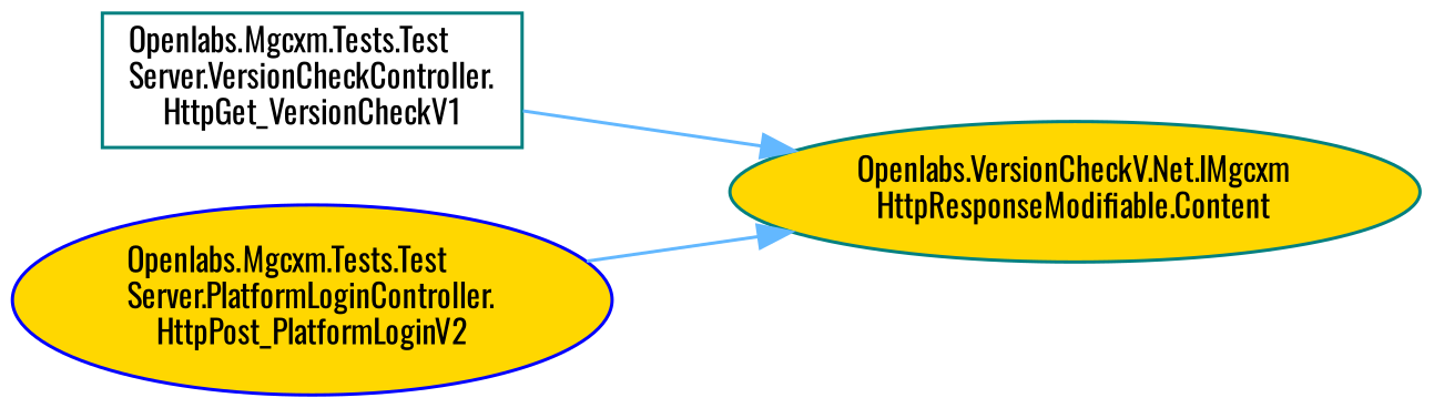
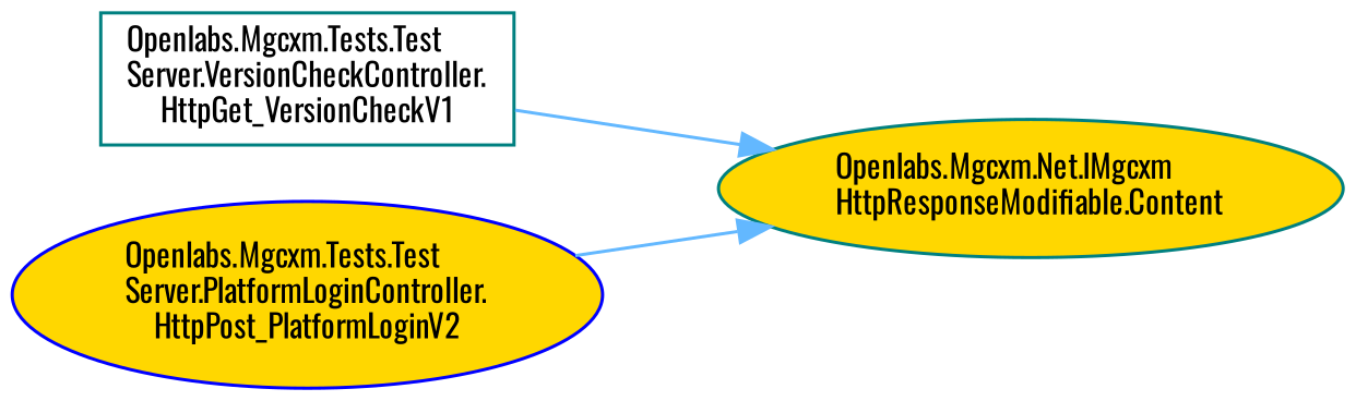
  digraph {
    rankdir=RL
    fontname=Oswald
    node [color=teal fillcolor=gold fontname=Oswald fontsize=10 shape=ellipse style=filled]
    edge [color=steelblue1 dir=back fontname=Oswald fontsize=10 labelfontname=Helvetica labelfontsize=10 style=solid]
-   n1 [fontcolor=black height=0.2 label="Openlabs.VersionCheckV.Net.IMgcxm\lHttpResponseModifiable.Content" width=0.4]
+   n1 [fontcolor=black height=0.2 label="Openlabs.Mgcxm.Net.IMgcxm\lHttpResponseModifiable.Content" width=0.4]
    n2 [fillcolor=white height=0.2 label="Openlabs.Mgcxm.Tests.Test\lServer.VersionCheckController.\lHttpGet_VersionCheckV1" shape=box width=0.4]
    n3 [color=blue height=0.2 label="Openlabs.Mgcxm.Tests.Test\lServer.PlatformLoginController.\lHttpPost_PlatformLoginV2" width=0.4]
    n1 -> n2
    n1 -> n3
  }
